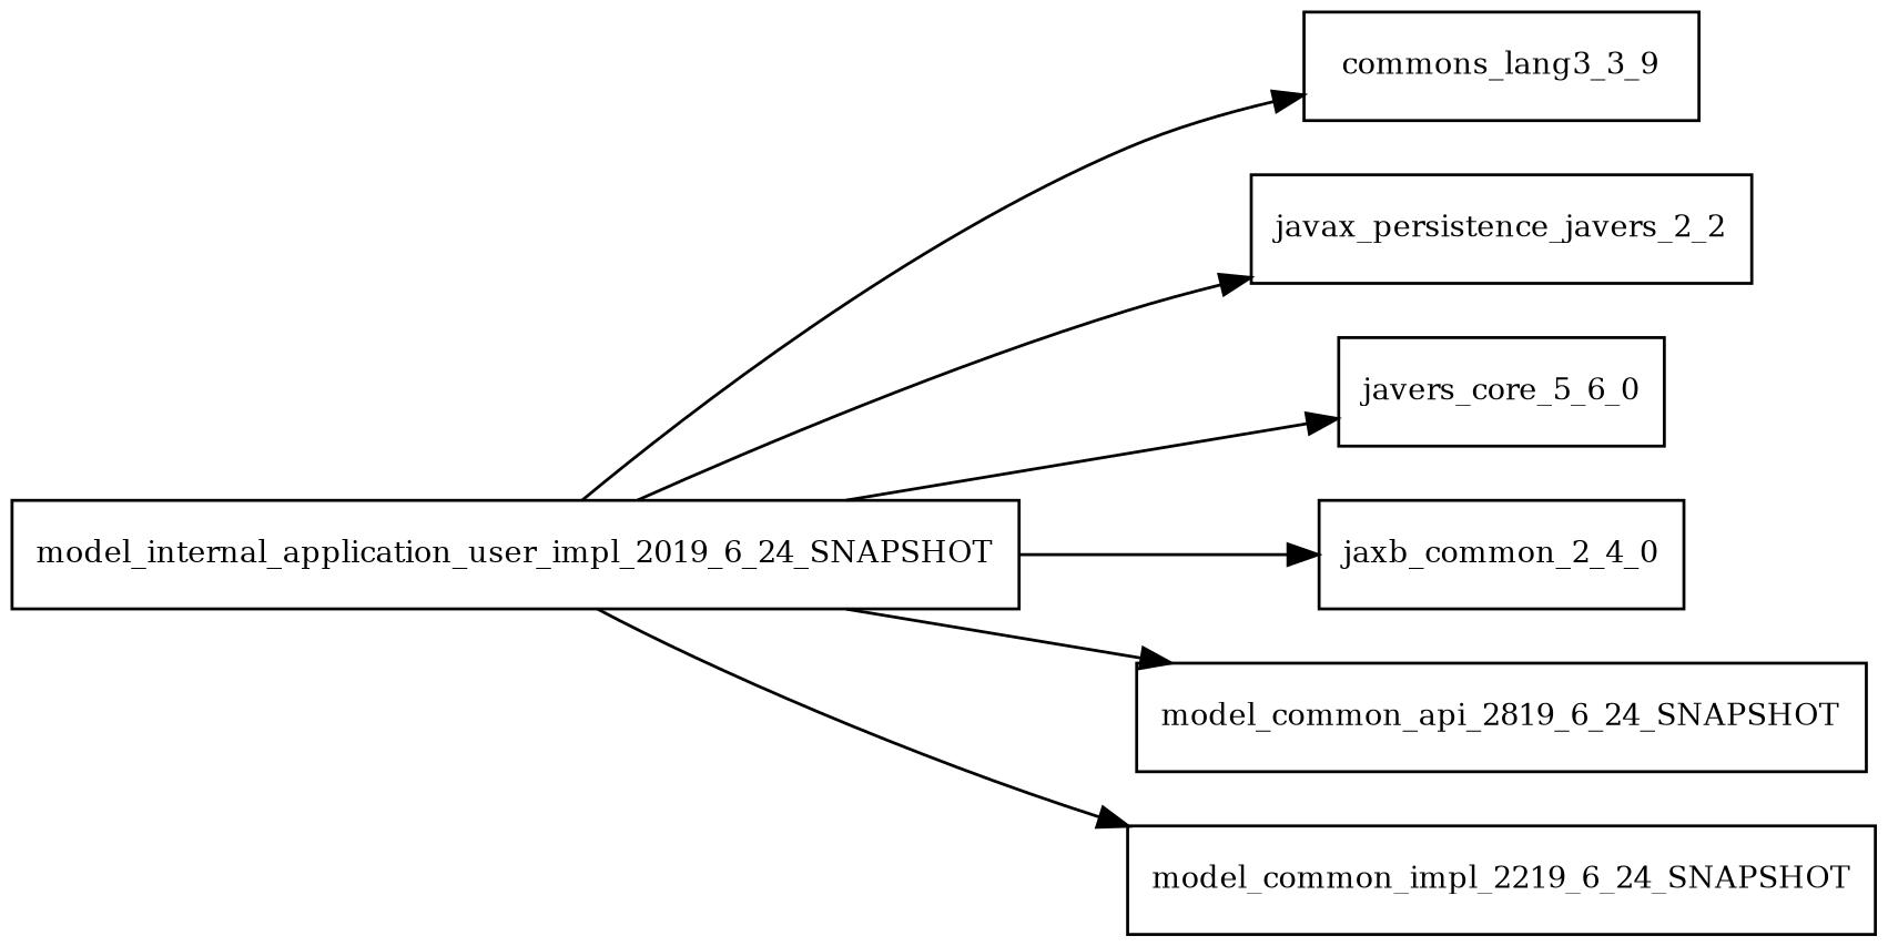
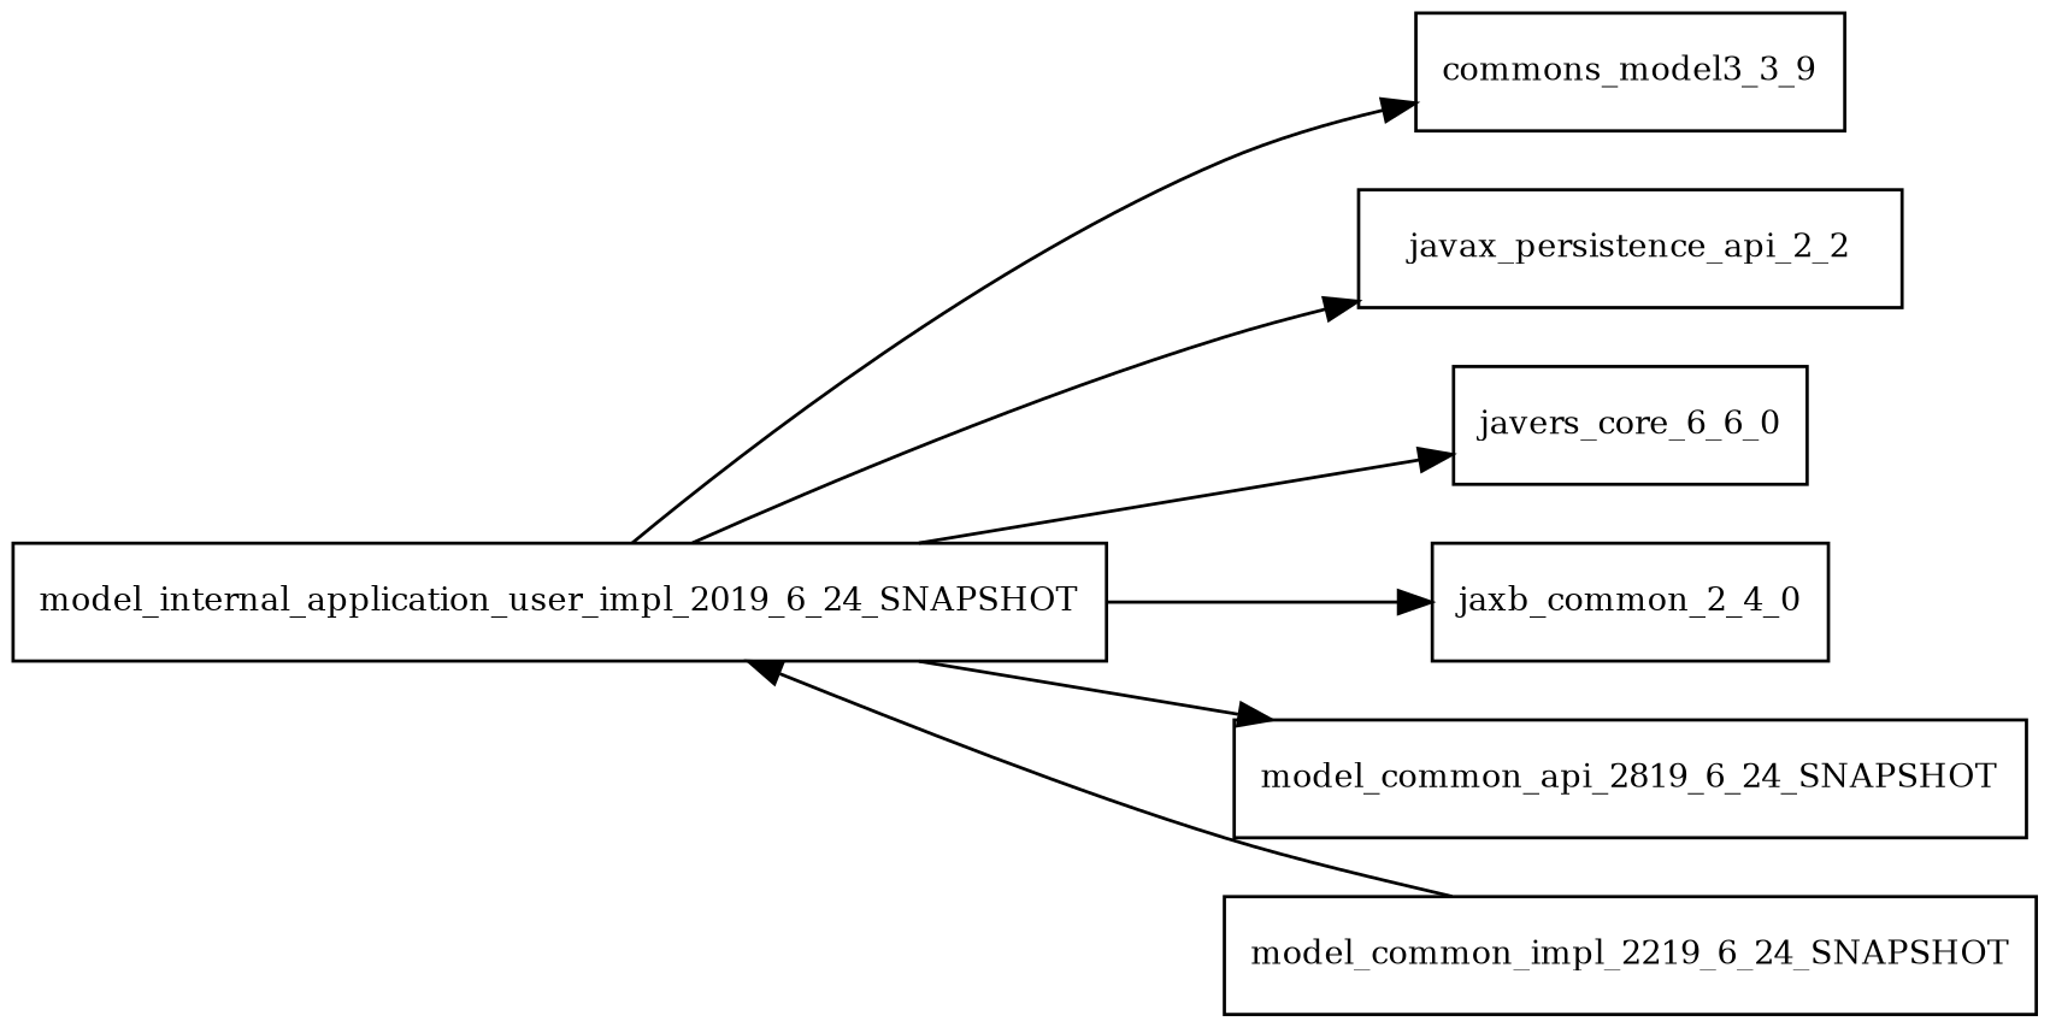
  digraph {
    rankdir=LR
    node [fontsize=10.0 shape=box]
    model_internal_application_user_impl_2019_6_24_SNAPSHOT
-   commons_lang3_3_9
-   javax_persistence_api_2_2 [label=javax_persistence_javers_2_2]
-   javers_core_5_6_0
+   commons_lang3_3_9 [label=commons_model3_3_9]
+   javax_persistence_api_2_2
+   javers_core_5_6_0 [label=javers_core_6_6_0]
    n5 [label=jaxb_common_2_4_0]
    n6 [label=model_common_api_2819_6_24_SNAPSHOT]
    n7 [label=model_common_impl_2219_6_24_SNAPSHOT]
    model_internal_application_user_impl_2019_6_24_SNAPSHOT -> commons_lang3_3_9
    model_internal_application_user_impl_2019_6_24_SNAPSHOT -> javax_persistence_api_2_2
    model_internal_application_user_impl_2019_6_24_SNAPSHOT -> javers_core_5_6_0
    model_internal_application_user_impl_2019_6_24_SNAPSHOT -> n5
    model_internal_application_user_impl_2019_6_24_SNAPSHOT -> n6
-   model_internal_application_user_impl_2019_6_24_SNAPSHOT -> n7
+   n7 -> model_internal_application_user_impl_2019_6_24_SNAPSHOT
  }
